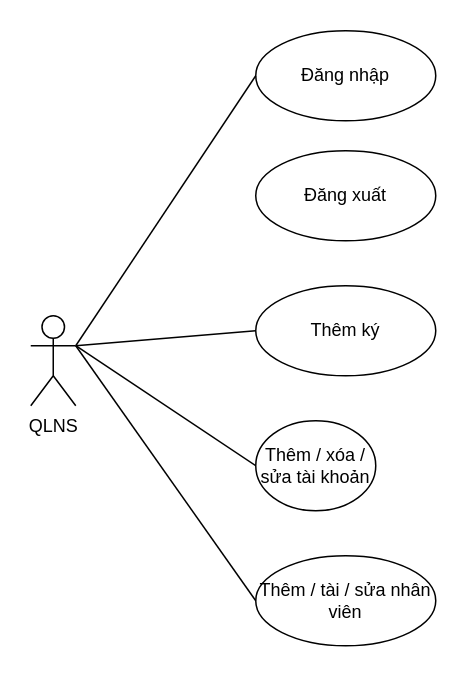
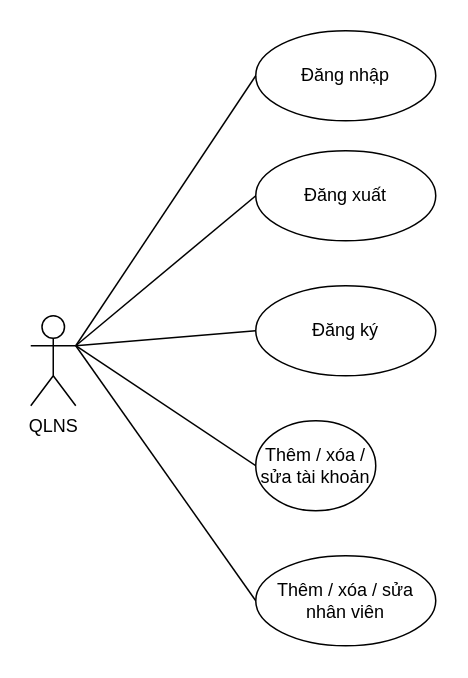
  <mxCell id="0" />
  <mxCell id="1" parent="0" />
  <mxCell id="2" value="QLNS" style="shape=umlActor;verticalLabelPosition=bottom;labelBackgroundColor=#ffffff;verticalAlign=top;html=1;outlineConnect=0;" vertex="1" parent="1"><mxGeometry x="20" y="210" width="30" height="60" as="geometry" /></mxCell>
  <mxCell id="3" value="Đăng nhập" style="ellipse;whiteSpace=wrap;html=1;" vertex="1" parent="1"><mxGeometry x="170" y="20" width="120" height="60" as="geometry" /></mxCell>
  <mxCell id="4" value="Đăng xuất" style="ellipse;whiteSpace=wrap;html=1;" vertex="1" parent="1"><mxGeometry x="170" y="100" width="120" height="60" as="geometry" /></mxCell>
- <mxCell id="5" value="Thêm ký" style="ellipse;whiteSpace=wrap;html=1;" vertex="1" parent="1"><mxGeometry x="170" y="190" width="120" height="60" as="geometry" /></mxCell>
+ <mxCell id="5" value="Đăng ký" style="ellipse;whiteSpace=wrap;html=1;" vertex="1" parent="1"><mxGeometry x="170" y="190" width="120" height="60" as="geometry" /></mxCell>
  <mxCell id="6" value="Thêm / xóa / sửa tài khoản" style="ellipse;whiteSpace=wrap;html=1;" vertex="1" parent="1"><mxGeometry x="170" y="280" width="80" height="60" as="geometry" /></mxCell>
  <mxCell id="7" value="" style="endArrow=none;html=1;entryX=0;entryY=0.5;entryDx=0;entryDy=0;" edge="1" parent="1" target="3"><mxGeometry width="50" height="50" relative="1" as="geometry"><mxPoint x="50" y="230" as="sourcePoint" /><mxPoint x="130" y="150" as="targetPoint" /></mxGeometry></mxCell>
+ <mxCell id="8" value="" style="endArrow=none;html=1;entryX=0;entryY=0.5;entryDx=0;entryDy=0;exitX=1;exitY=0.333;exitDx=0;exitDy=0;exitPerimeter=0;" edge="1" parent="1" source="2" target="4"><mxGeometry width="50" height="50" relative="1" as="geometry"><mxPoint x="60" y="157.778" as="sourcePoint" /><mxPoint x="180" y="60" as="targetPoint" /></mxGeometry></mxCell>
  <mxCell id="9" value="" style="endArrow=none;html=1;entryX=0;entryY=0.5;entryDx=0;entryDy=0;exitX=1;exitY=0.333;exitDx=0;exitDy=0;exitPerimeter=0;" edge="1" parent="1" source="2" target="6"><mxGeometry width="50" height="50" relative="1" as="geometry"><mxPoint x="60" y="160" as="sourcePoint" /><mxPoint x="180" y="320" as="targetPoint" /></mxGeometry></mxCell>
- <mxCell id="10" value="Thêm / tài / sửa nhân viên" style="ellipse;whiteSpace=wrap;html=1;" vertex="1" parent="1"><mxGeometry x="170" y="370" width="120" height="60" as="geometry" /></mxCell>
+ <mxCell id="10" value="Thêm / xóa / sửa nhân viên" style="ellipse;whiteSpace=wrap;html=1;" vertex="1" parent="1"><mxGeometry x="170" y="370" width="120" height="60" as="geometry" /></mxCell>
  <mxCell id="11" value="" style="endArrow=none;html=1;entryX=0;entryY=0.5;entryDx=0;entryDy=0;exitX=1;exitY=0.333;exitDx=0;exitDy=0;exitPerimeter=0;" edge="1" parent="1" source="2" target="10"><mxGeometry width="50" height="50" relative="1" as="geometry"><mxPoint x="60" y="160" as="sourcePoint" /><mxPoint x="180" y="410" as="targetPoint" /></mxGeometry></mxCell>
  <mxCell id="12" value="" style="endArrow=none;html=1;entryX=0;entryY=0.5;entryDx=0;entryDy=0;exitX=1;exitY=0.333;exitDx=0;exitDy=0;exitPerimeter=0;" edge="1" parent="1" source="2" target="5"><mxGeometry width="50" height="50" relative="1" as="geometry"><mxPoint x="60" y="230" as="sourcePoint" /><mxPoint x="180" y="140" as="targetPoint" /></mxGeometry></mxCell>
